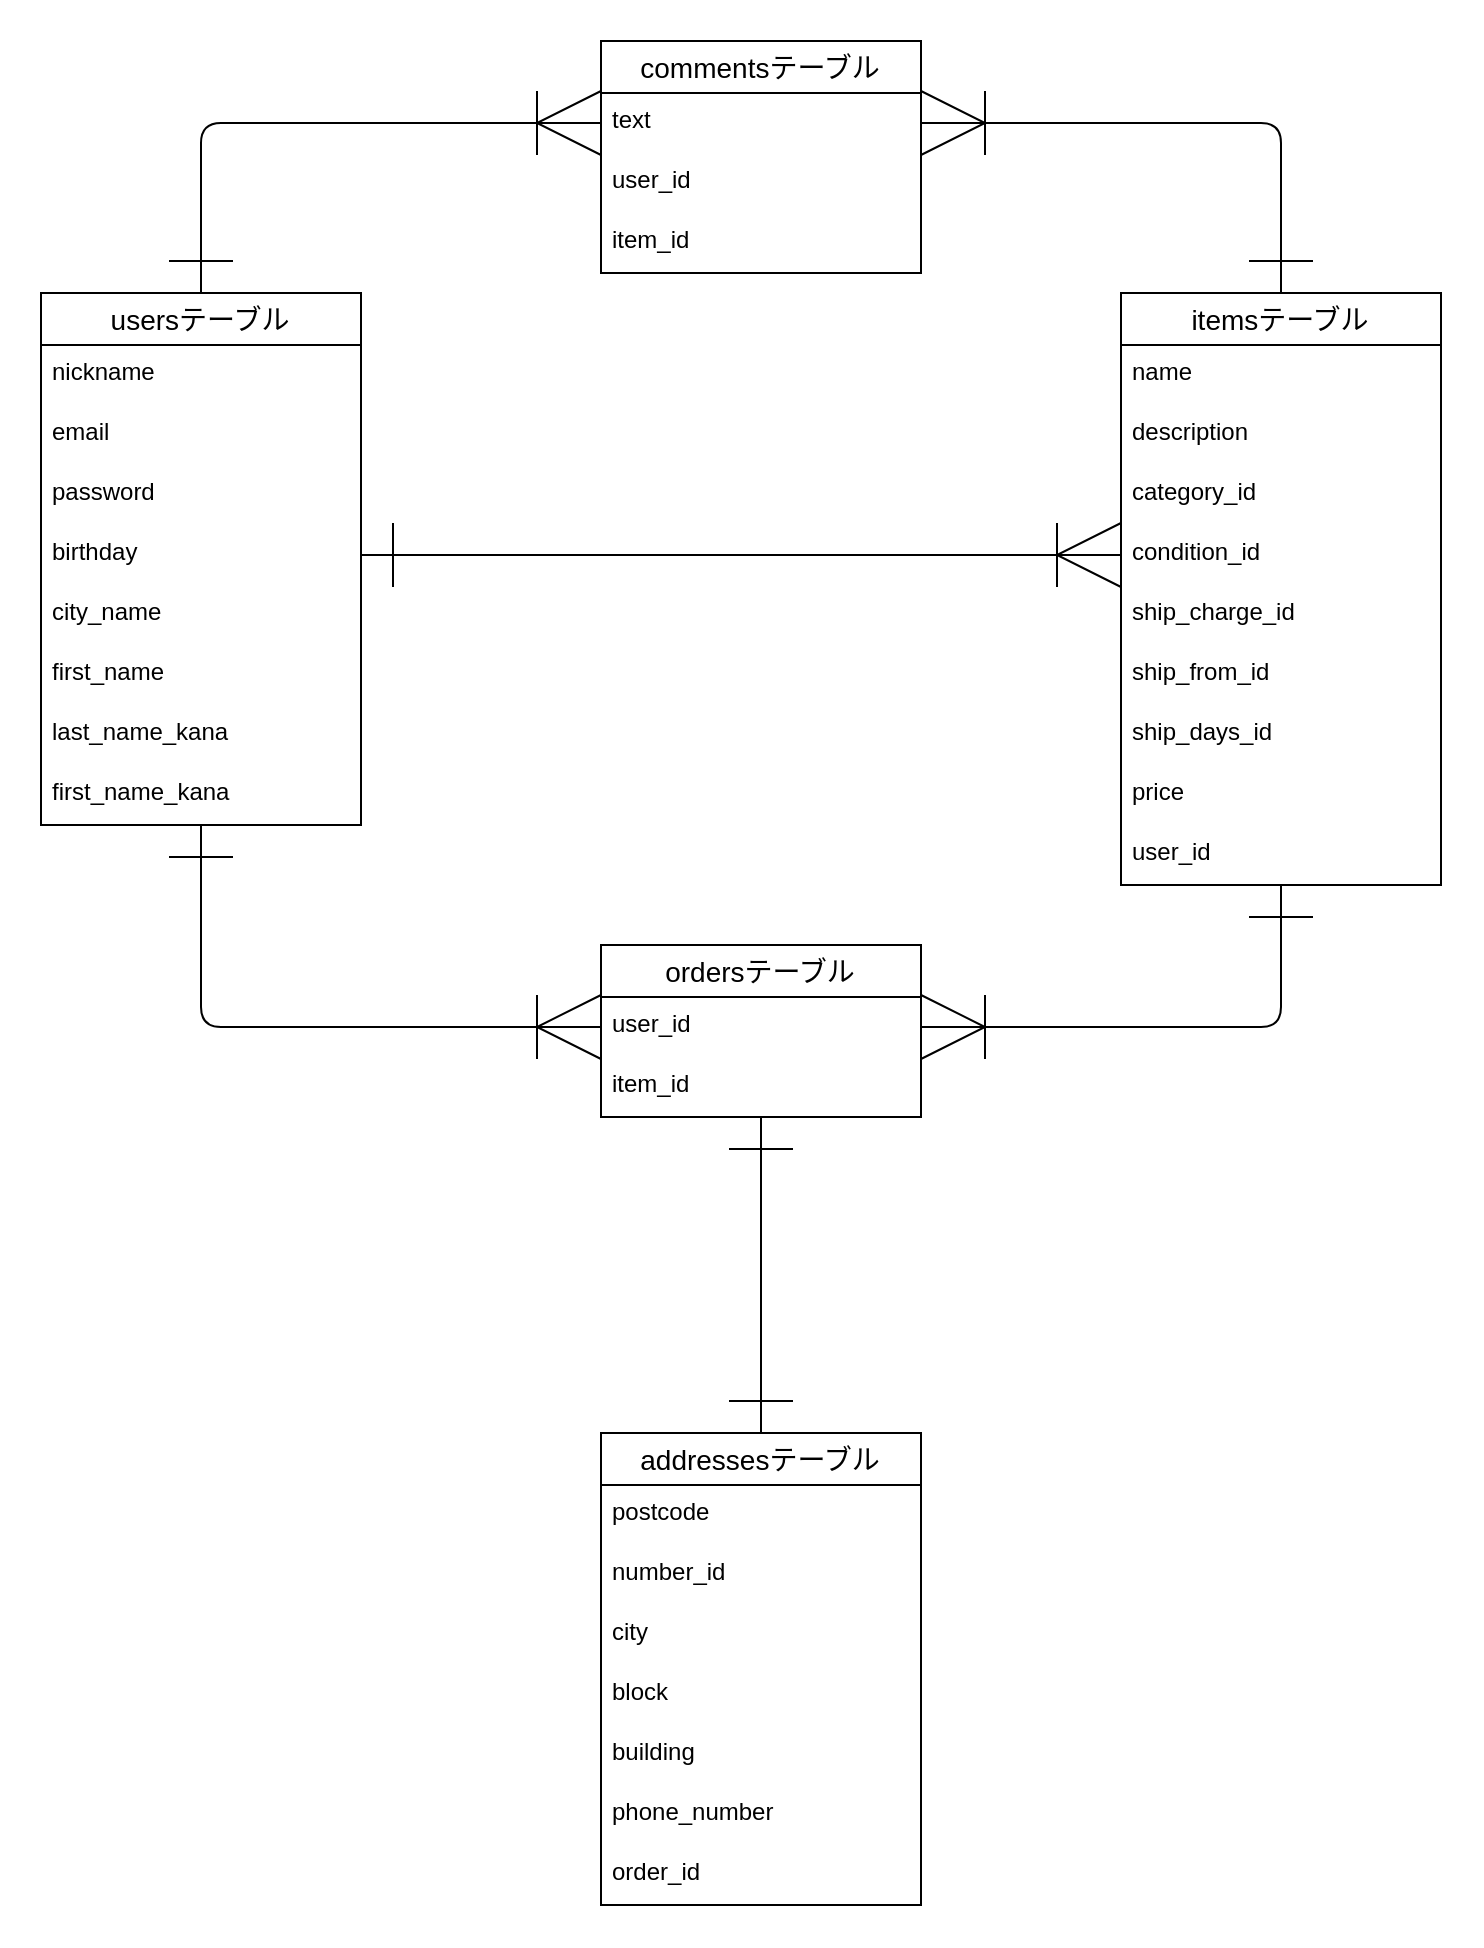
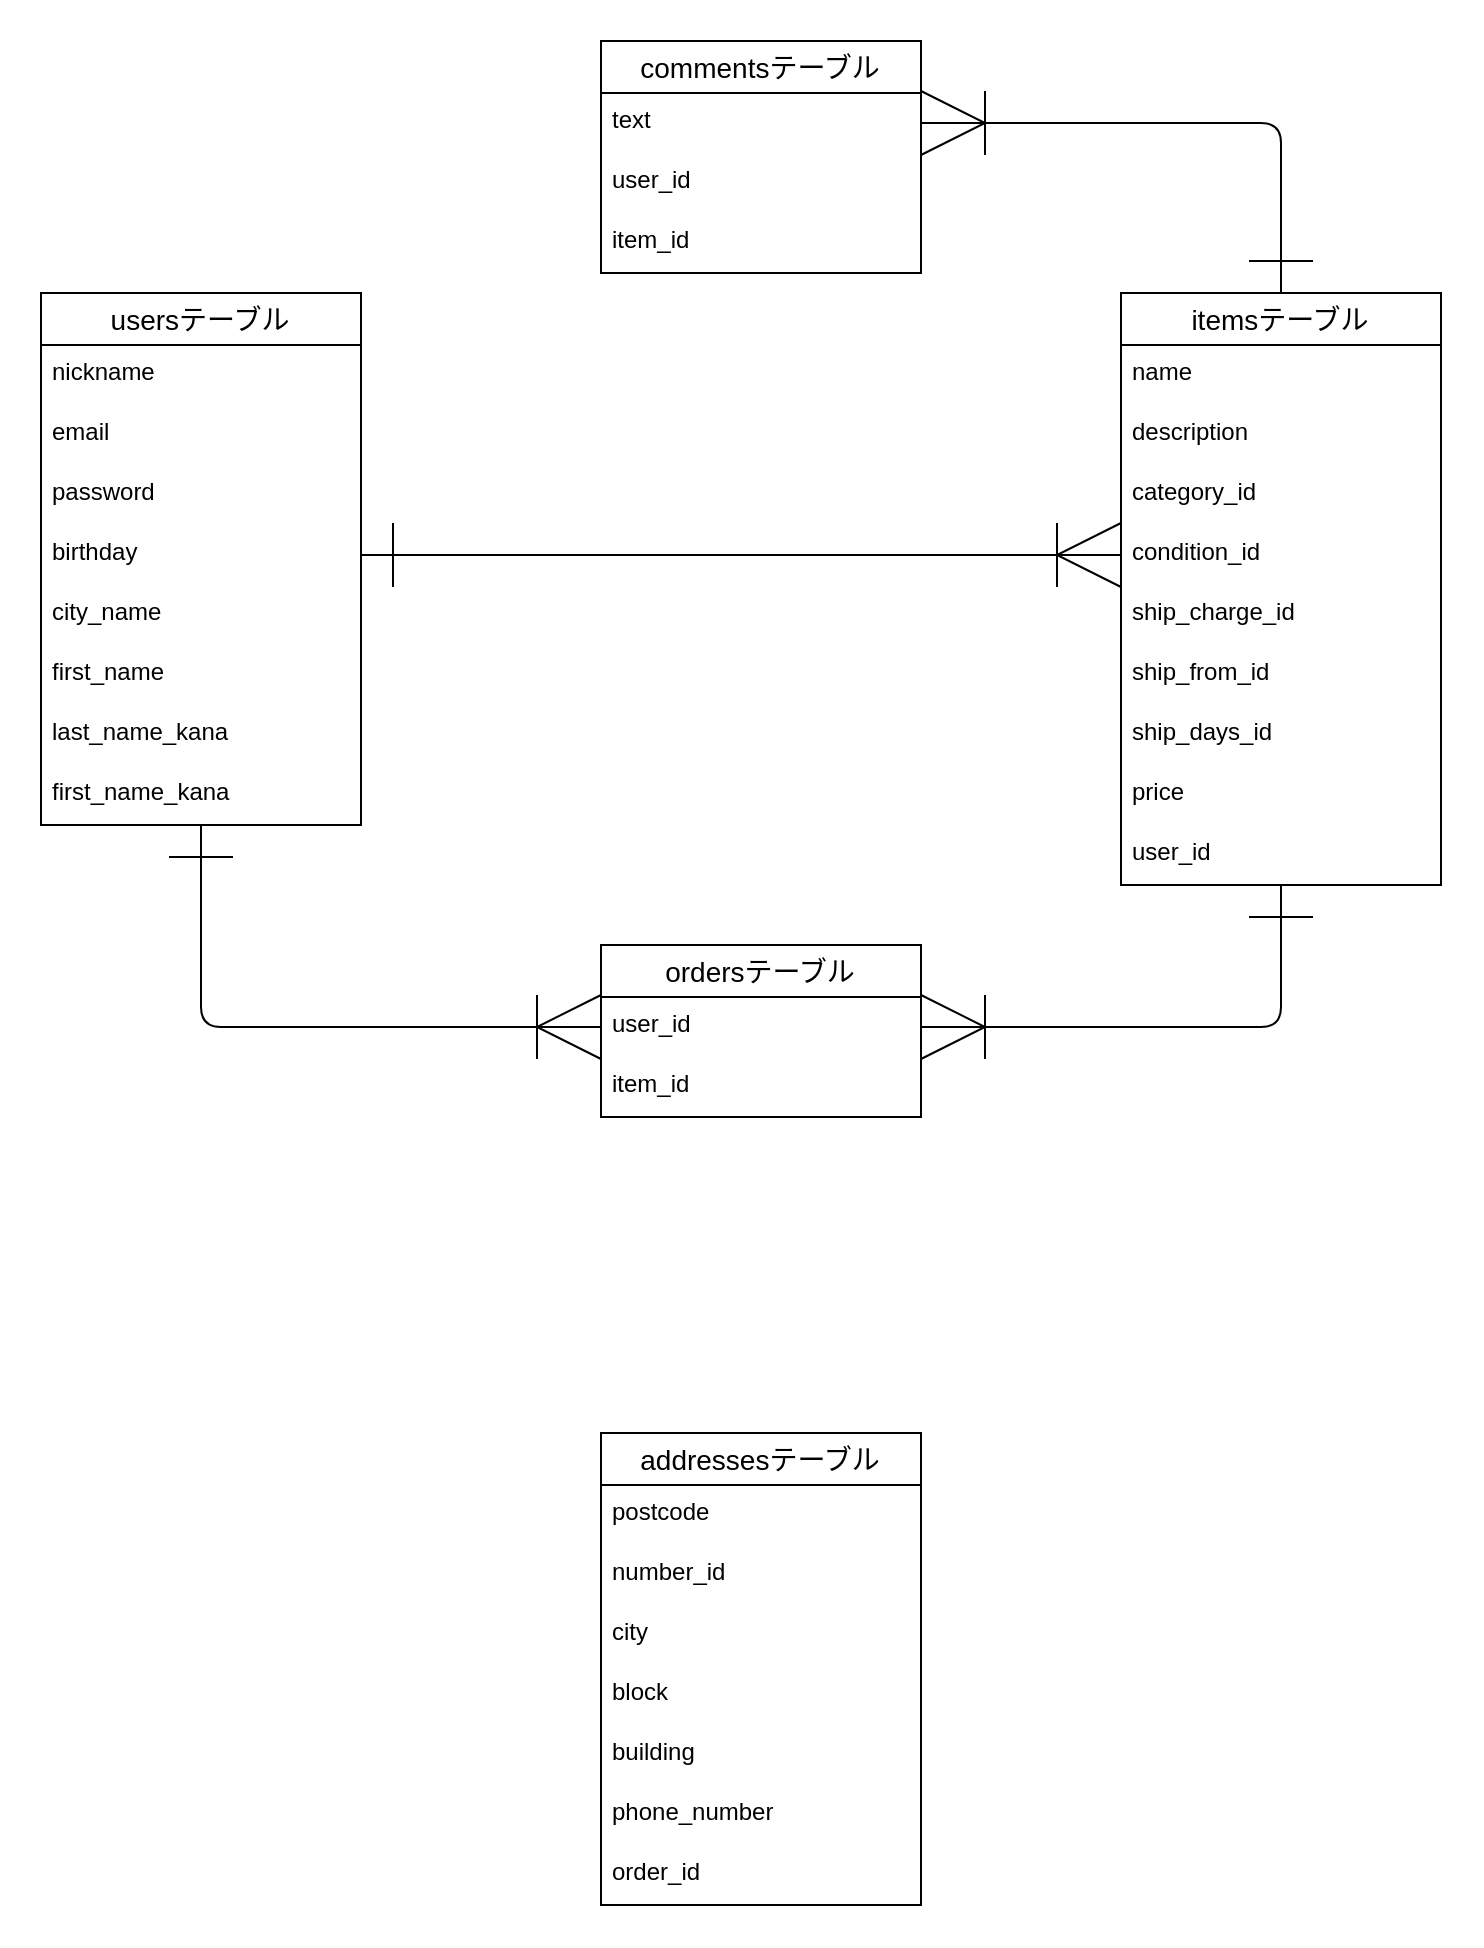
  <mxCell id="0" />
  <mxCell id="1" parent="0" />
- <mxCell id="2" style="edgeStyle=orthogonalEdgeStyle;curved=0;rounded=1;sketch=0;orthogonalLoop=1;jettySize=auto;html=1;entryX=0.5;entryY=0;entryDx=0;entryDy=0;startArrow=ERone;startFill=0;startSize=30;endArrow=ERone;endFill=0;endSize=30;strokeWidth=1;" edge="1" parent="1" source="3" target="29"><mxGeometry relative="1" as="geometry" /></mxCell>
  <mxCell id="3" value="ordersテーブル" style="swimlane;fontStyle=0;childLayout=stackLayout;horizontal=1;startSize=26;horizontalStack=0;resizeParent=1;resizeParentMax=0;resizeLast=0;collapsible=1;marginBottom=0;align=center;fontSize=14;" vertex="1" parent="1"><mxGeometry x="300" y="472" width="160" height="86" as="geometry" /></mxCell>
  <mxCell id="4" value="user_id" style="text;strokeColor=none;fillColor=none;spacingLeft=4;spacingRight=4;overflow=hidden;rotatable=0;points=[[0,0.5],[1,0.5]];portConstraint=eastwest;fontSize=12;" vertex="1" parent="3"><mxGeometry y="26" width="160" height="30" as="geometry" /></mxCell>
  <mxCell id="5" value="item_id" style="text;strokeColor=none;fillColor=none;spacingLeft=4;spacingRight=4;overflow=hidden;rotatable=0;points=[[0,0.5],[1,0.5]];portConstraint=eastwest;fontSize=12;" vertex="1" parent="3"><mxGeometry y="56" width="160" height="30" as="geometry" /></mxCell>
  <mxCell id="6" style="edgeStyle=orthogonalEdgeStyle;curved=0;rounded=1;sketch=0;orthogonalLoop=1;jettySize=auto;html=1;entryX=1;entryY=0.5;entryDx=0;entryDy=0;startArrow=ERone;startFill=0;startSize=30;endArrow=ERoneToMany;endFill=0;endSize=30;strokeWidth=1;" edge="1" parent="1" source="8" target="38"><mxGeometry relative="1" as="geometry" /></mxCell>
  <mxCell id="7" style="edgeStyle=orthogonalEdgeStyle;curved=0;rounded=1;sketch=0;orthogonalLoop=1;jettySize=auto;html=1;entryX=1;entryY=0.5;entryDx=0;entryDy=0;startArrow=ERone;startFill=0;startSize=30;endArrow=ERoneToMany;endFill=0;endSize=30;strokeWidth=1;" edge="1" parent="1" source="8" target="4"><mxGeometry relative="1" as="geometry" /></mxCell>
  <mxCell id="8" value="itemsテーブル" style="swimlane;fontStyle=0;childLayout=stackLayout;horizontal=1;startSize=26;horizontalStack=0;resizeParent=1;resizeParentMax=0;resizeLast=0;collapsible=1;marginBottom=0;align=center;fontSize=14;fillColor=none;" vertex="1" parent="1"><mxGeometry x="560" y="146" width="160" height="296" as="geometry" /></mxCell>
  <mxCell id="9" value="name" style="text;strokeColor=none;fillColor=none;spacingLeft=4;spacingRight=4;overflow=hidden;rotatable=0;points=[[0,0.5],[1,0.5]];portConstraint=eastwest;fontSize=12;" vertex="1" parent="8"><mxGeometry y="26" width="160" height="30" as="geometry" /></mxCell>
  <mxCell id="10" value="description" style="text;strokeColor=none;fillColor=none;spacingLeft=4;spacingRight=4;overflow=hidden;rotatable=0;points=[[0,0.5],[1,0.5]];portConstraint=eastwest;fontSize=12;" vertex="1" parent="8"><mxGeometry y="56" width="160" height="30" as="geometry" /></mxCell>
  <mxCell id="11" value="category_id" style="text;strokeColor=none;fillColor=none;spacingLeft=4;spacingRight=4;overflow=hidden;rotatable=0;points=[[0,0.5],[1,0.5]];portConstraint=eastwest;fontSize=12;" vertex="1" parent="8"><mxGeometry y="86" width="160" height="30" as="geometry" /></mxCell>
  <mxCell id="12" value="condition_id" style="text;strokeColor=none;fillColor=none;spacingLeft=4;spacingRight=4;overflow=hidden;rotatable=0;points=[[0,0.5],[1,0.5]];portConstraint=eastwest;fontSize=12;" vertex="1" parent="8"><mxGeometry y="116" width="160" height="30" as="geometry" /></mxCell>
  <mxCell id="13" value="ship_charge_id" style="text;strokeColor=none;fillColor=none;spacingLeft=4;spacingRight=4;overflow=hidden;rotatable=0;points=[[0,0.5],[1,0.5]];portConstraint=eastwest;fontSize=12;" vertex="1" parent="8"><mxGeometry y="146" width="160" height="30" as="geometry" /></mxCell>
  <mxCell id="14" value="ship_from_id" style="text;strokeColor=none;fillColor=none;spacingLeft=4;spacingRight=4;overflow=hidden;rotatable=0;points=[[0,0.5],[1,0.5]];portConstraint=eastwest;fontSize=12;" vertex="1" parent="8"><mxGeometry y="176" width="160" height="30" as="geometry" /></mxCell>
  <mxCell id="15" value="ship_days_id" style="text;strokeColor=none;fillColor=none;spacingLeft=4;spacingRight=4;overflow=hidden;rotatable=0;points=[[0,0.5],[1,0.5]];portConstraint=eastwest;fontSize=12;" vertex="1" parent="8"><mxGeometry y="206" width="160" height="30" as="geometry" /></mxCell>
  <mxCell id="16" value="price" style="text;strokeColor=none;fillColor=none;spacingLeft=4;spacingRight=4;overflow=hidden;rotatable=0;points=[[0,0.5],[1,0.5]];portConstraint=eastwest;fontSize=12;" vertex="1" parent="8"><mxGeometry y="236" width="160" height="30" as="geometry" /></mxCell>
  <mxCell id="17" value="user_id" style="text;strokeColor=none;fillColor=none;spacingLeft=4;spacingRight=4;overflow=hidden;rotatable=0;points=[[0,0.5],[1,0.5]];portConstraint=eastwest;fontSize=12;" vertex="1" parent="8"><mxGeometry y="266" width="160" height="30" as="geometry" /></mxCell>
- <mxCell id="18" style="edgeStyle=orthogonalEdgeStyle;curved=0;rounded=1;sketch=0;orthogonalLoop=1;jettySize=auto;html=1;entryX=0;entryY=0.5;entryDx=0;entryDy=0;startArrow=ERone;startFill=0;startSize=30;endArrow=ERoneToMany;endFill=0;endSize=30;strokeWidth=1;" edge="1" parent="1" source="20" target="38"><mxGeometry relative="1" as="geometry" /></mxCell>
  <mxCell id="19" style="edgeStyle=orthogonalEdgeStyle;curved=0;rounded=1;sketch=0;orthogonalLoop=1;jettySize=auto;html=1;entryX=0;entryY=0.5;entryDx=0;entryDy=0;startArrow=ERone;startFill=0;startSize=30;endArrow=ERoneToMany;endFill=0;endSize=30;strokeWidth=1;" edge="1" parent="1" source="20" target="4"><mxGeometry relative="1" as="geometry" /></mxCell>
  <mxCell id="20" value="usersテーブル" style="swimlane;fontStyle=0;childLayout=stackLayout;horizontal=1;startSize=26;horizontalStack=0;resizeParent=1;resizeParentMax=0;resizeLast=0;collapsible=1;marginBottom=0;align=center;fontSize=14;fillColor=none;" vertex="1" parent="1"><mxGeometry x="20" y="146" width="160" height="266" as="geometry" /></mxCell>
  <mxCell id="21" value="nickname" style="text;strokeColor=none;fillColor=none;spacingLeft=4;spacingRight=4;overflow=hidden;rotatable=0;points=[[0,0.5],[1,0.5]];portConstraint=eastwest;fontSize=12;" vertex="1" parent="20"><mxGeometry y="26" width="160" height="30" as="geometry" /></mxCell>
  <mxCell id="22" value="email" style="text;strokeColor=none;fillColor=none;spacingLeft=4;spacingRight=4;overflow=hidden;rotatable=0;points=[[0,0.5],[1,0.5]];portConstraint=eastwest;fontSize=12;" vertex="1" parent="20"><mxGeometry y="56" width="160" height="30" as="geometry" /></mxCell>
  <mxCell id="23" value="password" style="text;strokeColor=none;fillColor=none;spacingLeft=4;spacingRight=4;overflow=hidden;rotatable=0;points=[[0,0.5],[1,0.5]];portConstraint=eastwest;fontSize=12;" vertex="1" parent="20"><mxGeometry y="86" width="160" height="30" as="geometry" /></mxCell>
  <mxCell id="24" value="birthday" style="text;strokeColor=none;fillColor=none;spacingLeft=4;spacingRight=4;overflow=hidden;rotatable=0;points=[[0,0.5],[1,0.5]];portConstraint=eastwest;fontSize=12;" vertex="1" parent="20"><mxGeometry y="116" width="160" height="30" as="geometry" /></mxCell>
  <mxCell id="25" value="city_name" style="text;strokeColor=none;fillColor=none;spacingLeft=4;spacingRight=4;overflow=hidden;rotatable=0;points=[[0,0.5],[1,0.5]];portConstraint=eastwest;fontSize=12;" vertex="1" parent="20"><mxGeometry y="146" width="160" height="30" as="geometry" /></mxCell>
  <mxCell id="26" value="first_name" style="text;strokeColor=none;fillColor=none;spacingLeft=4;spacingRight=4;overflow=hidden;rotatable=0;points=[[0,0.5],[1,0.5]];portConstraint=eastwest;fontSize=12;" vertex="1" parent="20"><mxGeometry y="176" width="160" height="30" as="geometry" /></mxCell>
  <mxCell id="27" value="last_name_kana" style="text;strokeColor=none;fillColor=none;spacingLeft=4;spacingRight=4;overflow=hidden;rotatable=0;points=[[0,0.5],[1,0.5]];portConstraint=eastwest;fontSize=12;" vertex="1" parent="20"><mxGeometry y="206" width="160" height="30" as="geometry" /></mxCell>
  <mxCell id="28" value="first_name_kana" style="text;strokeColor=none;fillColor=none;spacingLeft=4;spacingRight=4;overflow=hidden;rotatable=0;points=[[0,0.5],[1,0.5]];portConstraint=eastwest;fontSize=12;" vertex="1" parent="20"><mxGeometry y="236" width="160" height="30" as="geometry" /></mxCell>
  <mxCell id="29" value="addressesテーブル" style="swimlane;fontStyle=0;childLayout=stackLayout;horizontal=1;startSize=26;horizontalStack=0;resizeParent=1;resizeParentMax=0;resizeLast=0;collapsible=1;marginBottom=0;align=center;fontSize=14;fillColor=none;" vertex="1" parent="1"><mxGeometry x="300" y="716" width="160" height="236" as="geometry" /></mxCell>
  <mxCell id="30" value="postcode" style="text;strokeColor=none;fillColor=none;spacingLeft=4;spacingRight=4;overflow=hidden;rotatable=0;points=[[0,0.5],[1,0.5]];portConstraint=eastwest;fontSize=12;" vertex="1" parent="29"><mxGeometry y="26" width="160" height="30" as="geometry" /></mxCell>
  <mxCell id="31" value="number_id" style="text;strokeColor=none;fillColor=none;spacingLeft=4;spacingRight=4;overflow=hidden;rotatable=0;points=[[0,0.5],[1,0.5]];portConstraint=eastwest;fontSize=12;" vertex="1" parent="29"><mxGeometry y="56" width="160" height="30" as="geometry" /></mxCell>
  <mxCell id="32" value="city" style="text;strokeColor=none;fillColor=none;spacingLeft=4;spacingRight=4;overflow=hidden;rotatable=0;points=[[0,0.5],[1,0.5]];portConstraint=eastwest;fontSize=12;" vertex="1" parent="29"><mxGeometry y="86" width="160" height="30" as="geometry" /></mxCell>
  <mxCell id="33" value="block" style="text;strokeColor=none;fillColor=none;spacingLeft=4;spacingRight=4;overflow=hidden;rotatable=0;points=[[0,0.5],[1,0.5]];portConstraint=eastwest;fontSize=12;" vertex="1" parent="29"><mxGeometry y="116" width="160" height="30" as="geometry" /></mxCell>
  <mxCell id="34" value="building" style="text;strokeColor=none;fillColor=none;spacingLeft=4;spacingRight=4;overflow=hidden;rotatable=0;points=[[0,0.5],[1,0.5]];portConstraint=eastwest;fontSize=12;" vertex="1" parent="29"><mxGeometry y="146" width="160" height="30" as="geometry" /></mxCell>
  <mxCell id="35" value="phone_number" style="text;strokeColor=none;fillColor=none;spacingLeft=4;spacingRight=4;overflow=hidden;rotatable=0;points=[[0,0.5],[1,0.5]];portConstraint=eastwest;fontSize=12;" vertex="1" parent="29"><mxGeometry y="176" width="160" height="30" as="geometry" /></mxCell>
  <mxCell id="36" value="order_id" style="text;strokeColor=none;fillColor=none;spacingLeft=4;spacingRight=4;overflow=hidden;rotatable=0;points=[[0,0.5],[1,0.5]];portConstraint=eastwest;fontSize=12;" vertex="1" parent="29"><mxGeometry y="206" width="160" height="30" as="geometry" /></mxCell>
  <mxCell id="37" value="commentsテーブル" style="swimlane;fontStyle=0;childLayout=stackLayout;horizontal=1;startSize=26;horizontalStack=0;resizeParent=1;resizeParentMax=0;resizeLast=0;collapsible=1;marginBottom=0;align=center;fontSize=14;fillColor=none;" vertex="1" parent="1"><mxGeometry x="300" y="20" width="160" height="116" as="geometry" /></mxCell>
  <mxCell id="38" value="text" style="text;strokeColor=none;fillColor=none;spacingLeft=4;spacingRight=4;overflow=hidden;rotatable=0;points=[[0,0.5],[1,0.5]];portConstraint=eastwest;fontSize=12;" vertex="1" parent="37"><mxGeometry y="26" width="160" height="30" as="geometry" /></mxCell>
  <mxCell id="39" value="user_id" style="text;strokeColor=none;fillColor=none;spacingLeft=4;spacingRight=4;overflow=hidden;rotatable=0;points=[[0,0.5],[1,0.5]];portConstraint=eastwest;fontSize=12;" vertex="1" parent="37"><mxGeometry y="56" width="160" height="30" as="geometry" /></mxCell>
  <mxCell id="40" value="item_id" style="text;strokeColor=none;fillColor=none;spacingLeft=4;spacingRight=4;overflow=hidden;rotatable=0;points=[[0,0.5],[1,0.5]];portConstraint=eastwest;fontSize=12;" vertex="1" parent="37"><mxGeometry y="86" width="160" height="30" as="geometry" /></mxCell>
  <mxCell id="41" style="edgeStyle=orthogonalEdgeStyle;curved=0;rounded=1;sketch=0;orthogonalLoop=1;jettySize=auto;html=1;entryX=0;entryY=0.5;entryDx=0;entryDy=0;startArrow=ERone;startFill=0;startSize=30;endArrow=ERoneToMany;endFill=0;endSize=30;strokeWidth=1;" edge="1" parent="1" source="24" target="12"><mxGeometry relative="1" as="geometry" /></mxCell>
